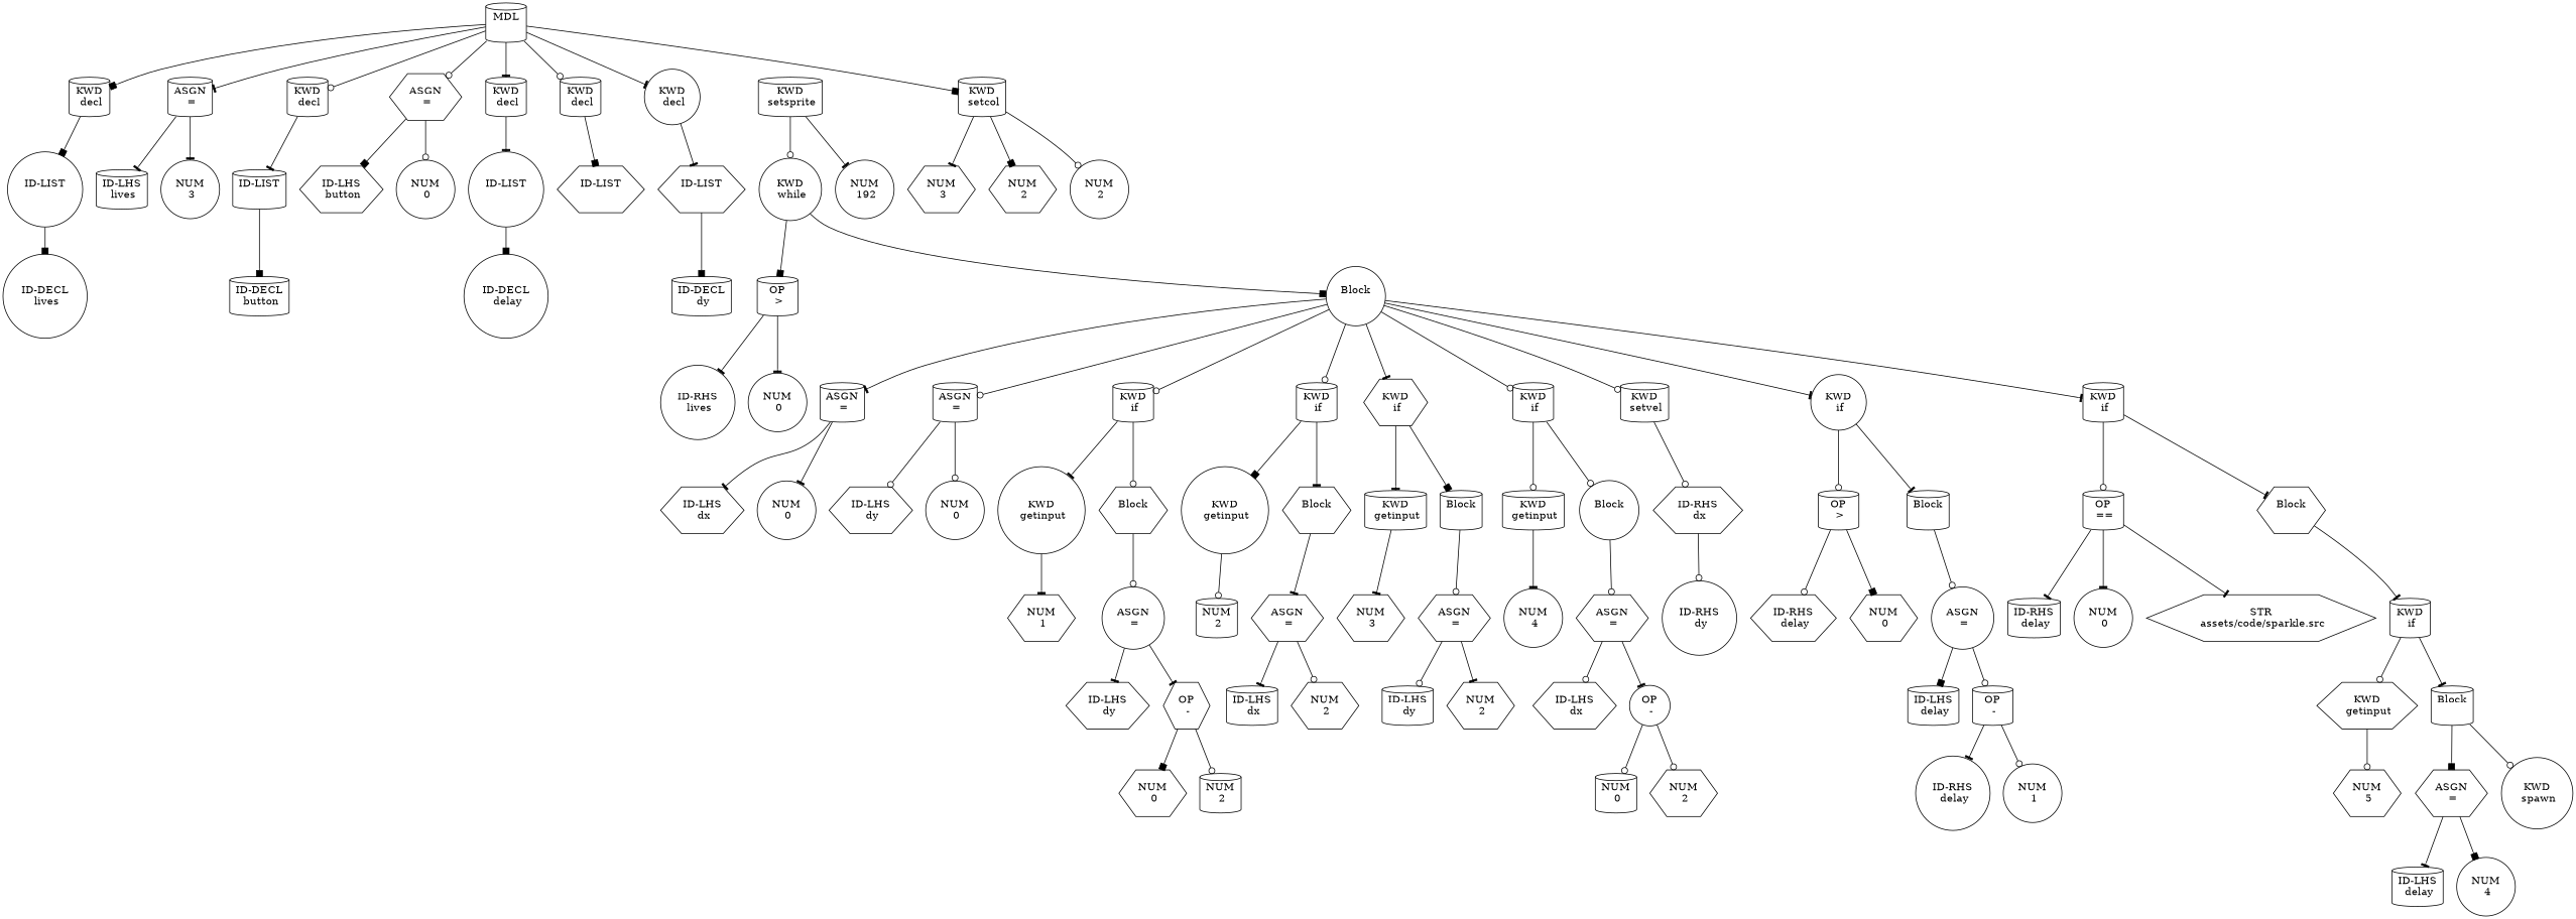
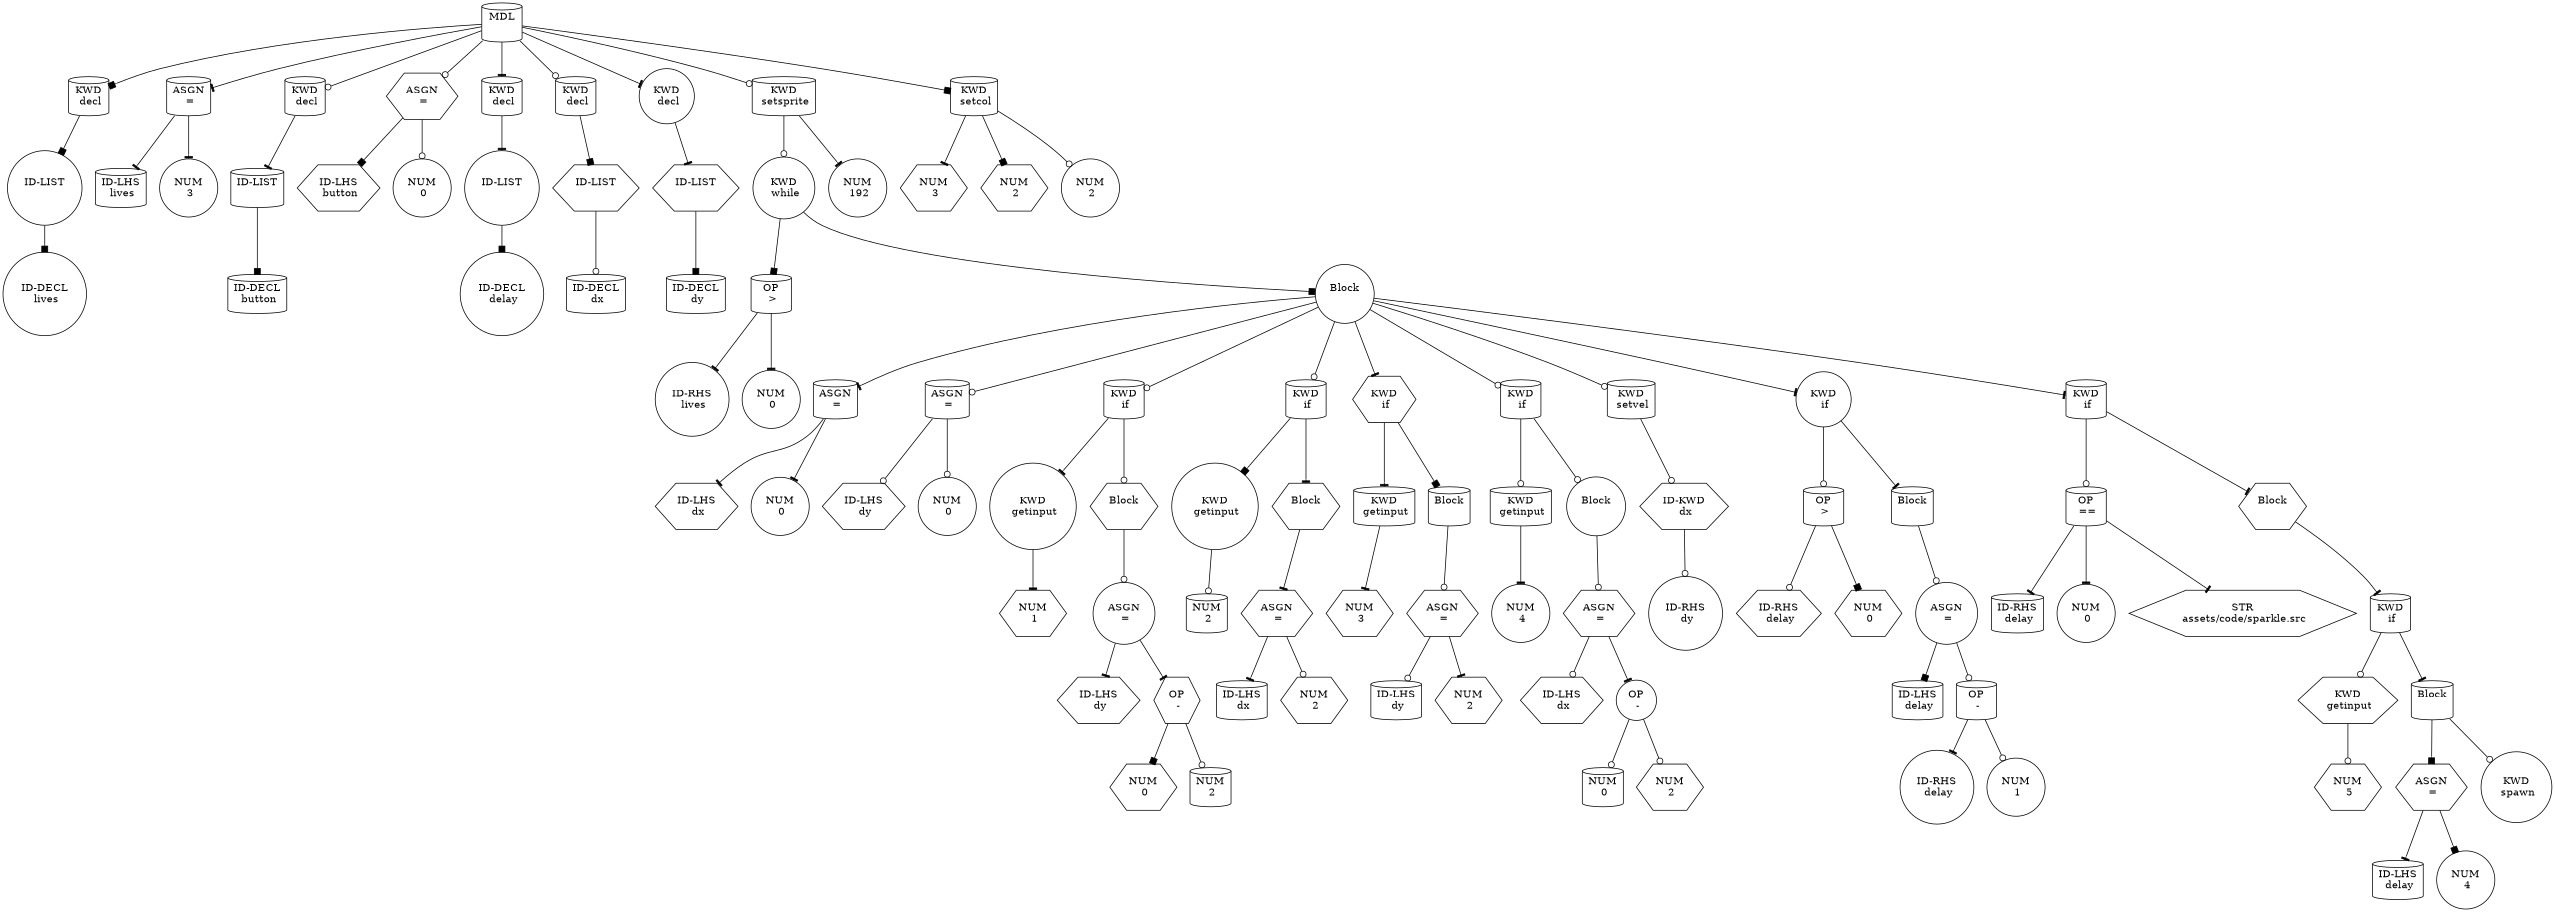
  digraph {
    node [shape=cylinder]
    edge [arrowhead=tee]
    n1 [label="MDL\n " uuid="6070d08d-9350-419f-a9e0-9e03ae6de019"]
    n2 [label="KWD\n decl" uuid="98579fd6-7cce-49df-bb6e-7f50deb7060a"]
    n3 [label="ASGN\n =" uuid="1d1f0c91-8420-4744-b4a3-ee6bb273f562"]
    n4 [label="KWD\n decl" uuid="836bb4b9-391e-4eff-ac6c-6d3165edc810"]
    n5 [label="ASGN\n =" shape=hexagon uuid="b59e2676-a662-4b86-adf4-f18e2abf2bec"]
    n6 [label="KWD\n decl" uuid="b4d437ae-f112-4b68-abb1-f25c5a21165b"]
    n7 [label="KWD\n decl" uuid="6de15d85-9186-468e-982f-04b4404b4a23"]
    n8 [label="KWD\n decl" shape=circle uuid="2902d267-1e48-4950-867c-dd7cf2c8304c"]
    n9 [label="KWD\n setsprite" uuid="2ec4b5fd-6060-4f04-bc04-40bc2c5021e6"]
    n10 [label="KWD\n setcol" uuid="fa631022-0908-4c91-956a-887a16bf6186"]
    n11 [label="ID-LIST\n " shape=circle uuid="ac4a02ad-ea4b-4805-b6f1-3398508ef35c"]
    n12 [label="ID-LHS\n lives" uuid="c89734d8-594f-4d1e-ae31-57aa04f2eb95"]
    n13 [label="NUM\n 3" shape=circle uuid="039bc867-7735-4342-808d-025bd30a2601"]
    n14 [label="ID-LIST\n " uuid="ce6578ce-fbb0-4bb5-99e5-32d3a03e8942"]
    n15 [label="ID-LHS\n button" shape=hexagon uuid="f5039c65-bba3-4a3a-8a6f-95a4e37de4c4"]
    n16 [label="NUM\n 0" shape=circle uuid="3e5990e0-cc22-425e-a2db-cb96f56fa8de"]
    n17 [label="ID-LIST\n " shape=circle uuid="6de0107b-82b1-479c-8522-acb353b6d130"]
    n18 [label="ID-LIST\n " shape=hexagon uuid="d543edfb-166d-48bd-bdb4-f492814ed3c5"]
    n19 [label="ID-LIST\n " shape=hexagon uuid="455067f2-2658-4faa-a66d-4e27c67f6f43"]
    n20 [label="KWD\n while" shape=circle uuid="a1ae110c-8ca9-402b-a6c3-1914e833b3ef"]
    n21 [label="NUM\n 192" shape=circle uuid="7624997c-9d8d-4735-8cca-e393cc013f9e"]
    n22 [label="NUM\n 3" shape=hexagon uuid="03af54b1-9ca9-45bb-9463-a70d71d5d24a"]
    n23 [label="NUM\n 2" shape=hexagon uuid="aa54c9df-f6fb-4be4-a192-b20e5338b145"]
    n24 [label="NUM\n 2" shape=circle uuid="71994b89-2b8a-44c8-ac34-659243f4bdef"]
    n25 [label="OP\n \>" uuid="9d74151a-af4c-4e6d-a4b4-d4c01ad2022c"]
    n26 [label="Block\n " shape=circle uuid="12ef97c0-8a67-4b87-aeea-ee0edb67bd28"]
    n27 [label="ID-DECL\n lives" shape=circle uuid="bf60eae5-7a97-48f4-b497-4f7e5a9c4a90"]
    n28 [label="ID-DECL\n button" uuid="b0563b83-0bb5-4edc-9dbb-a3d24b6a0475"]
    n29 [label="ID-DECL\n delay" shape=circle uuid="a88ef3e4-f608-4059-856a-9e5670b2b3a4"]
+   n30 [label="ID-DECL\n dx" uuid="4adc7016-e053-41f7-be28-be1a626e27d5"]
    n31 [label="ID-DECL\n dy" uuid="57485785-4cc6-4a72-bf61-16dc2e57129d"]
    n32 [label="ID-RHS\n lives" shape=circle uuid="00f7b53f-80c4-441a-b6eb-0962803032c2"]
    n33 [label="NUM\n 0" shape=circle uuid="1ea2d481-cce0-48d7-a399-ee19be3ce8b9"]
    n34 [label="ASGN\n =" uuid="4cda562b-7865-4b66-8213-993fb65ac77e"]
    n35 [label="ASGN\n =" uuid="a54addce-c5f5-41c8-906f-3c20aeca3167"]
    n36 [label="KWD\n if" uuid="0d5528a1-c4d6-4a65-b678-0f0478d072d3"]
    n37 [label="KWD\n if" uuid="634d6336-0507-4d31-8bb6-0cbe8d2a0c96"]
    n38 [label="KWD\n if" shape=hexagon uuid="d7494b23-5adb-4848-b5f2-3c888de4a278"]
    n39 [label="KWD\n if" uuid="ce2a1b38-844f-4eea-a26b-972a3127b41c"]
    n40 [label="KWD\n setvel" uuid="ba7134c8-5f17-4820-9367-fa8c9a487b58"]
    n41 [label="KWD\n if" shape=circle uuid="550ccc39-f3d8-4812-99cb-2c5182540223"]
    n42 [label="KWD\n if" uuid="6267833b-d3e0-49d2-a016-d6952bef9b12"]
    n43 [label="ID-LHS\n dx" shape=hexagon uuid="61cbe59b-62f7-40fc-afc6-50d4a7dc8cb3"]
    n44 [label="NUM\n 0" shape=circle uuid="d681f9ca-74ba-4356-bcae-29677ae2ab3a"]
    n45 [label="ID-LHS\n dy" shape=hexagon uuid="473e6519-d714-4c53-9580-583dc644c8c4"]
    n46 [label="NUM\n 0" shape=circle uuid="aa06a8b3-866b-42d1-a99c-9165db8da194"]
    n47 [label="KWD\n getinput" shape=circle uuid="b49b7565-aa49-4330-9a70-2fe7c2743de2"]
    n48 [label="Block\n " shape=hexagon uuid="1e450da7-eb69-406b-bea8-2ab4ba290e31"]
    n49 [label="KWD\n getinput" shape=circle uuid="ff926855-6d69-485a-93c8-68e8ced8731d"]
    n50 [label="Block\n " shape=hexagon uuid="ec69520e-239c-4917-9ff8-b4ee461a5eca"]
    n51 [label="KWD\n getinput" uuid="cc6ce97c-6927-4f31-8dc2-f463dd917261"]
    n52 [label="Block\n " uuid="2ac92714-4515-40a7-b9f5-1b6181f31ce7"]
    n53 [label="KWD\n getinput" uuid="90310aee-1b6c-4574-a5d1-d052d9b89149"]
    n54 [label="Block\n " shape=circle uuid="4e605f95-a291-4699-92e4-296aad0f9eed"]
-   n55 [label="ID-RHS\n dx" shape=hexagon uuid="87626fbd-60c8-4937-8b6a-8701a28ffb66"]
+   n55 [label="ID-KWD\n dx" shape=hexagon uuid="87626fbd-60c8-4937-8b6a-8701a28ffb66"]
    n56 [label="OP\n \>" uuid="9a9efdc9-eef7-4633-b78c-48427d9bb1fa"]
    n57 [label="Block\n " uuid="6c16ae3a-3a23-4d9b-922d-8636e7e3f268"]
    n58 [label="OP\n ==" uuid="2a1dd243-7c21-4e70-a293-9926d82ef0ae"]
    n59 [label="Block\n " shape=hexagon uuid="fa80db43-72f7-49ee-81ec-f7926434a828"]
    n60 [label="NUM\n 1" shape=hexagon uuid="e6e28af9-20a8-49bb-99c3-b865b657a4b3"]
    n61 [label="ASGN\n =" shape=circle uuid="97a1e167-a897-4768-adb1-6b0591813f97"]
    n62 [label="ID-LHS\n dy" shape=hexagon uuid="812cdc66-543b-4d25-b446-c0dfba9661ff"]
    n63 [label="OP\n -" shape=hexagon uuid="e23cf554-79a4-4ccf-9a65-97f9585a1c6c"]
    n64 [label="NUM\n 0" shape=hexagon uuid="04239ed6-7557-4947-b3ca-0f37c6b85d6a"]
    n65 [label="NUM\n 2" uuid="1815f744-05d0-4d2f-9683-fd1bc3020263"]
    n66 [label="NUM\n 2" uuid="2179cf2a-4e83-4ad6-ab37-963ac9904204"]
    n67 [label="ASGN\n =" shape=hexagon uuid="f5f2a196-5bb5-4c6b-b00a-70c3a73d38ba"]
    n68 [label="ID-LHS\n dx" uuid="1e618c64-624a-4751-9388-18b87deaac8a"]
    n69 [label="NUM\n 2" shape=hexagon uuid="ac25f14b-22f1-4daf-ac8e-0e7c137870b8"]
    n70 [label="NUM\n 3" shape=hexagon uuid="3b92622c-2bfe-48a1-aa1e-05d56175ba95"]
    n71 [label="ASGN\n =" shape=hexagon uuid="088d7b3c-2da3-4c16-a63e-a506f234366e"]
    n72 [label="ID-LHS\n dy" uuid="3cfa26dd-0727-4a84-b8b1-7ae33fcd1666"]
    n73 [label="NUM\n 2" shape=hexagon uuid="a777796d-15f3-4247-b36f-ba074ef16811"]
    n74 [label="NUM\n 4" shape=circle uuid="7340d723-bd1b-4075-ad94-86cc84ca067d"]
    n75 [label="ASGN\n =" shape=hexagon uuid="7bb8821b-8781-448e-9245-d36536c1b6a5"]
    n76 [label="ID-LHS\n dx" shape=hexagon uuid="eeaf334d-2d13-467f-9430-4f7db24cb499"]
    n77 [label="OP\n -" shape=circle uuid="f4d03549-f6bf-40a6-a4c3-ac73067b77e2"]
    n78 [label="NUM\n 0" uuid="d0bb5c5d-cfe5-4672-bb65-68fc2f2b3860"]
    n79 [label="NUM\n 2" shape=hexagon uuid="0bb4b429-5683-46a4-a6dd-4e5e3e4fb96f"]
    n80 [label="ID-RHS\n dy" shape=circle uuid="28e304f9-1742-4d94-a33d-b2946c6284b0"]
    n81 [label="ID-RHS\n delay" shape=hexagon uuid="3f8a622f-7b07-4608-8240-6025c73116c6"]
    n82 [label="NUM\n 0" shape=hexagon uuid="dee2da03-87a1-4afd-957f-2190997b692e"]
    n83 [label="ASGN\n =" shape=circle uuid="80f25dcc-9c06-4d43-ac7c-6f46ffd8df6c"]
    n84 [label="ID-LHS\n delay" uuid="907cf911-18de-47f6-b380-09f4bd7477f8"]
    n85 [label="OP\n -" uuid="acab36fd-f718-4675-83fb-d9706e71c4fd"]
    n86 [label="ID-RHS\n delay" shape=circle uuid="9eb78c7d-7d21-430c-8ef9-0a14af4e0a7e"]
    n87 [label="NUM\n 1" shape=circle uuid="235a47d7-c032-45b6-bfc8-c58e38a4746d"]
    n88 [label="ID-RHS\n delay" uuid="440b2681-0e2c-4ba0-b145-d99584b6c056"]
    n89 [label="NUM\n 0" shape=circle uuid="b58c7266-b68e-4370-ad80-501fa77528d3"]
    n90 [label="STR\n assets/code/sparkle.src" shape=hexagon uuid="924e63c5-98af-4b91-8e99-ea7fd879cdf6"]
    n91 [label="KWD\n if" uuid="79f2b2f8-a8ac-4556-8ba0-42f2271a54fb"]
    n92 [label="KWD\n getinput" shape=hexagon uuid="2ee484f0-4336-4ec7-ab57-a19de3e44155"]
    n93 [label="Block\n " uuid="35241f3d-a688-41e1-8126-439dbc4bfa34"]
    n94 [label="NUM\n 5" shape=hexagon uuid="7d5e7936-2306-47b2-a2b1-8b8db6890cbf"]
    n95 [label="ASGN\n =" shape=hexagon uuid="b511e390-f82b-4366-bef6-e5c83e1c2c95"]
    n96 [label="KWD\n spawn" shape=circle uuid="6e232d52-4b9c-404b-a5ff-7b8f9ee6efc7"]
    n97 [label="ID-LHS\n delay" uuid="77898efe-75e0-442c-a332-f87a802d2ded"]
    n98 [label="NUM\n 4" shape=circle uuid="1e04f37e-4a8d-4f4d-8387-e5befc709a4b"]
    n1 -> n2 [arrowhead=box]
    n1 -> n3
    n1 -> n4 [arrowhead=odot]
    n1 -> n5 [arrowhead=odot]
    n1 -> n6
    n1 -> n7 [arrowhead=odot]
    n1 -> n8
+   n1 -> n9 [arrowhead=odot]
    n1 -> n10 [arrowhead=box]
    n2 -> n11 [arrowhead=box]
    n3 -> n12
    n3 -> n13
    n4 -> n14
    n5 -> n15 [arrowhead=box]
    n5 -> n16 [arrowhead=odot]
    n6 -> n17
    n7 -> n18 [arrowhead=box]
    n8 -> n19
    n9 -> n20 [arrowhead=odot]
    n9 -> n21
    n10 -> n22
    n10 -> n23 [arrowhead=box]
    n10 -> n24 [arrowhead=odot]
    n11 -> n27 [arrowhead=box]
    n14 -> n28 [arrowhead=box]
    n17 -> n29 [arrowhead=box]
+   n18 -> n30 [arrowhead=odot]
    n19 -> n31 [arrowhead=box]
    n20 -> n25 [arrowhead=box]
    n20 -> n26 [arrowhead=box]
    n25 -> n32
    n25 -> n33
    n26 -> n34
    n26 -> n35 [arrowhead=odot]
    n26 -> n36 [arrowhead=odot]
    n26 -> n37 [arrowhead=odot]
    n26 -> n38
    n26 -> n39 [arrowhead=odot]
    n26 -> n40 [arrowhead=odot]
    n26 -> n41
    n26 -> n42
    n34 -> n43
    n34 -> n44
    n35 -> n45 [arrowhead=odot]
    n35 -> n46 [arrowhead=odot]
    n36 -> n47
    n36 -> n48 [arrowhead=odot]
    n37 -> n49 [arrowhead=box]
    n37 -> n50
    n38 -> n51
    n38 -> n52 [arrowhead=box]
    n39 -> n53 [arrowhead=odot]
    n39 -> n54 [arrowhead=odot]
    n40 -> n55 [arrowhead=odot]
    n41 -> n56 [arrowhead=odot]
    n41 -> n57
    n42 -> n58 [arrowhead=odot]
    n42 -> n59
    n47 -> n60
    n48 -> n61 [arrowhead=odot]
    n49 -> n66 [arrowhead=odot]
    n50 -> n67
    n51 -> n70
    n52 -> n71 [arrowhead=odot]
    n53 -> n74
    n54 -> n75 [arrowhead=odot]
    n55 -> n80 [arrowhead=odot]
    n56 -> n81 [arrowhead=odot]
    n56 -> n82 [arrowhead=box]
    n57 -> n83 [arrowhead=odot]
    n58 -> n88
    n58 -> n89
    n58 -> n90
    n59 -> n91
    n61 -> n62
    n61 -> n63
    n63 -> n64 [arrowhead=box]
    n63 -> n65 [arrowhead=odot]
    n67 -> n68
    n67 -> n69 [arrowhead=odot]
    n71 -> n72 [arrowhead=odot]
    n71 -> n73
    n75 -> n76 [arrowhead=odot]
    n75 -> n77
    n77 -> n78 [arrowhead=odot]
    n77 -> n79 [arrowhead=odot]
    n83 -> n84 [arrowhead=box]
    n83 -> n85 [arrowhead=odot]
    n85 -> n86
    n85 -> n87 [arrowhead=odot]
    n91 -> n92 [arrowhead=odot]
    n91 -> n93
    n92 -> n94 [arrowhead=odot]
    n93 -> n95 [arrowhead=box]
    n93 -> n96 [arrowhead=odot]
    n95 -> n97
    n95 -> n98 [arrowhead=box]
  }
